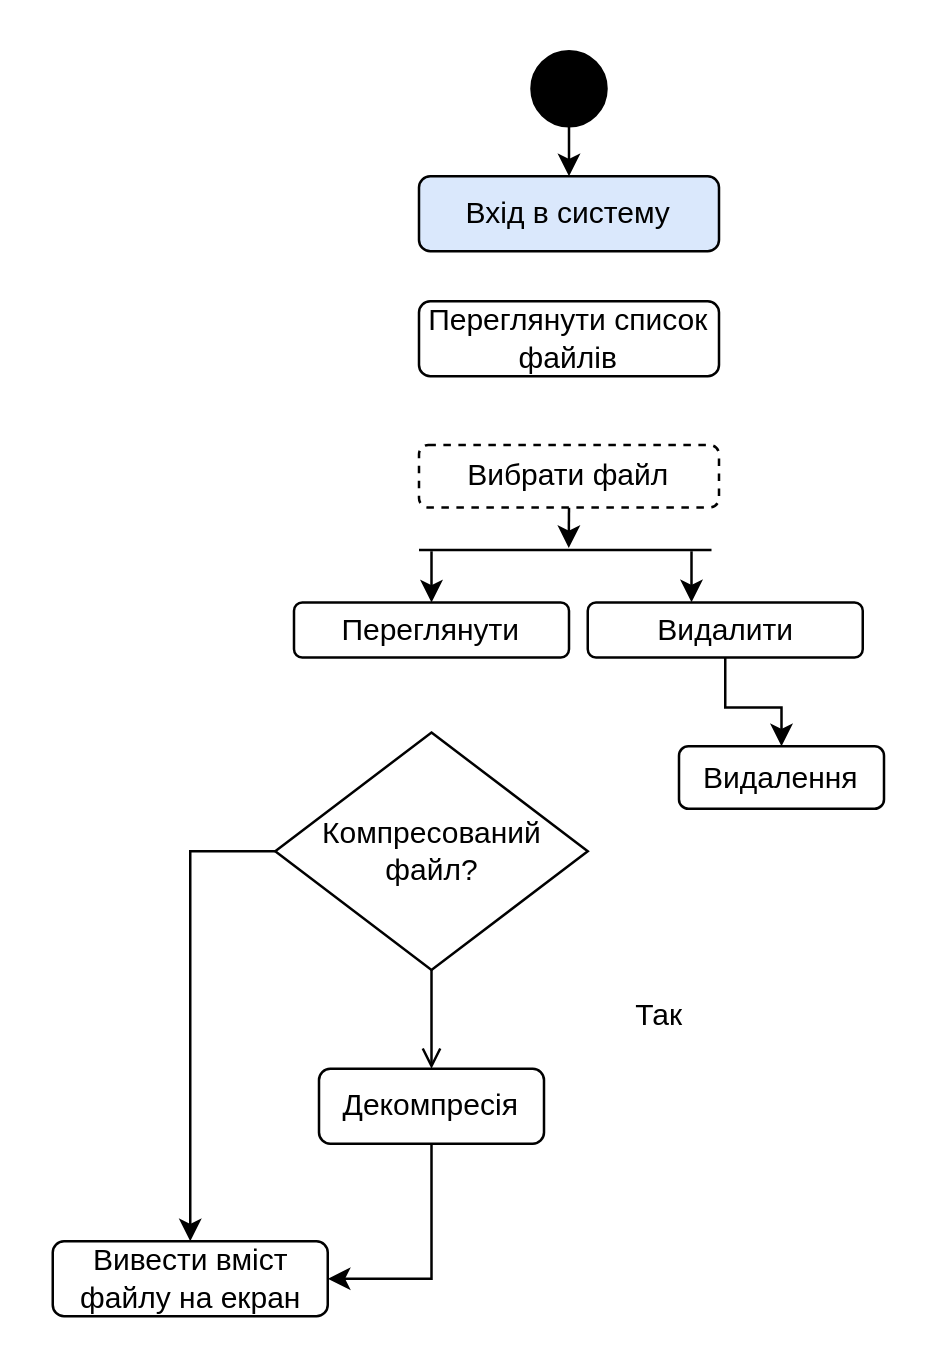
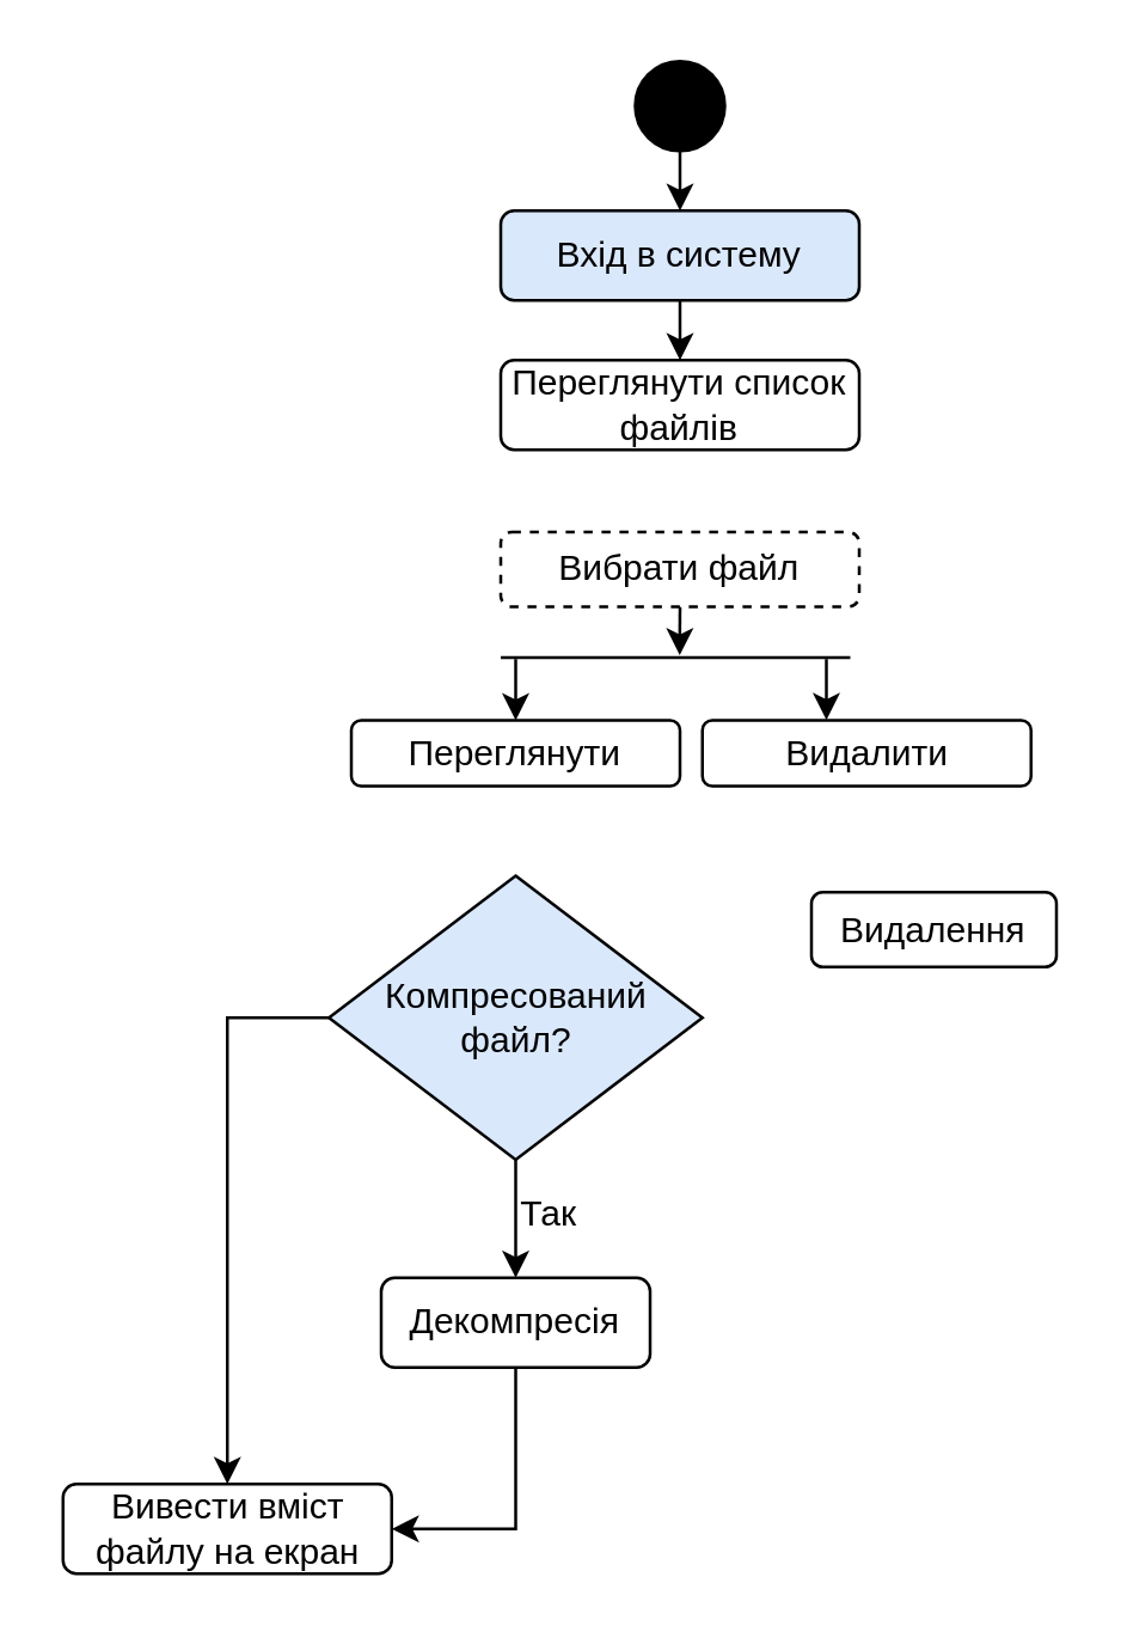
  <mxCell id="0" />
  <mxCell id="1" parent="0" />
  <mxCell id="2" value="" style="ellipse;whiteSpace=wrap;html=1;strokeColor=#000000;fillColor=#000000;" parent="1" vertex="1"><mxGeometry x="212" y="20" width="30" height="30" as="geometry" /></mxCell>
  <mxCell id="3" value="" style="endArrow=classic;html=1;exitX=0.5;exitY=1;exitDx=0;exitDy=0;" parent="1" source="2" edge="1"><mxGeometry width="50" height="50" relative="1" as="geometry"><mxPoint x="214" y="100" as="sourcePoint" /><mxPoint x="227" y="70" as="targetPoint" /></mxGeometry></mxCell>
  <mxCell id="4" value="Вхід в систему" style="rounded=1;whiteSpace=wrap;html=1;strokeColor=#000000;fillColor=#dae8fc;" parent="1" vertex="1"><mxGeometry x="167" y="70" width="120" height="30" as="geometry" /></mxCell>
+ <mxCell id="5" value="" style="endArrow=classic;html=1;exitX=0.5;exitY=1;exitDx=0;exitDy=0;" parent="1" source="4" target="6" edge="1"><mxGeometry width="50" height="50" relative="1" as="geometry"><mxPoint x="164" y="170" as="sourcePoint" /><mxPoint x="227" y="150" as="targetPoint" /></mxGeometry></mxCell>
  <mxCell id="6" value="Переглянути список файлів" style="rounded=1;whiteSpace=wrap;html=1;strokeColor=#000000;fillColor=#FFFFFF;" parent="1" vertex="1"><mxGeometry x="167" y="120" width="120" height="30" as="geometry" /></mxCell>
  <mxCell id="7" style="edgeStyle=orthogonalEdgeStyle;rounded=0;orthogonalLoop=1;jettySize=auto;html=1;exitX=0.5;exitY=1;exitDx=0;exitDy=0;entryX=0.512;entryY=0.46;entryDx=0;entryDy=0;entryPerimeter=0;" edge="1" parent="1" source="8" target="17"><mxGeometry relative="1" as="geometry" /></mxCell>
  <mxCell id="8" value="Вибрати файл" style="rounded=1;whiteSpace=wrap;html=1;fontFamily=Helvetica;fontSize=12;fontColor=#000000;align=center;strokeColor=#000000;fillColor=#FFFFFF;dashed=1;" parent="1" vertex="1"><mxGeometry x="167" y="177.5" width="120" height="25" as="geometry" /></mxCell>
  <mxCell id="9" value="Переглянути" style="rounded=1;whiteSpace=wrap;html=1;fontFamily=Helvetica;fontSize=12;fontColor=#000000;align=center;strokeColor=#000000;fillColor=#FFFFFF;" parent="1" vertex="1"><mxGeometry x="117" y="240.5" width="110" height="22" as="geometry" /></mxCell>
  <mxCell id="10" value="" style="edgeStyle=orthogonalEdgeStyle;rounded=0;orthogonalLoop=1;jettySize=auto;html=1;entryX=0.5;entryY=0;entryDx=0;entryDy=0;exitX=0;exitY=0.5;exitDx=0;exitDy=0;" parent="1" source="12" target="16" edge="1"><mxGeometry relative="1" as="geometry"><mxPoint x="52" y="500" as="targetPoint" /><Array as="points"><mxPoint x="76" y="340" /></Array></mxGeometry></mxCell>
- <mxCell id="11" value="" style="edgeStyle=orthogonalEdgeStyle;rounded=0;orthogonalLoop=1;jettySize=auto;html=1;endArrow=open;" parent="1" source="12" target="15" edge="1"><mxGeometry relative="1" as="geometry" /></mxCell>
- <mxCell id="12" value="Компресований файл?" style="rhombus;whiteSpace=wrap;html=1;strokeColor=#000000;fillColor=#FFFFFF;" parent="1" vertex="1"><mxGeometry x="109.5" y="292.5" width="125" height="95" as="geometry" /></mxCell>
+ <mxCell id="11" value="" style="edgeStyle=orthogonalEdgeStyle;rounded=0;orthogonalLoop=1;jettySize=auto;html=1;" parent="1" source="12" target="15" edge="1"><mxGeometry relative="1" as="geometry" /></mxCell>
+ <mxCell id="12" value="Компресований файл?" style="rhombus;whiteSpace=wrap;html=1;strokeColor=#000000;fillColor=#dae8fc;" parent="1" vertex="1"><mxGeometry x="109.5" y="292.5" width="125" height="95" as="geometry" /></mxCell>
  <mxCell id="13" value="Видалення" style="rounded=1;whiteSpace=wrap;html=1;strokeColor=#000000;fillColor=#FFFFFF;" parent="1" vertex="1"><mxGeometry x="271" y="298" width="82" height="25" as="geometry" /></mxCell>
  <mxCell id="14" value="" style="edgeStyle=orthogonalEdgeStyle;rounded=0;orthogonalLoop=1;jettySize=auto;html=1;exitX=0.5;exitY=0;exitDx=0;exitDy=0;" parent="1" source="15" target="16" edge="1"><mxGeometry relative="1" as="geometry"><Array as="points"><mxPoint x="172" y="511" /></Array></mxGeometry></mxCell>
  <mxCell id="15" value="Декомпресія" style="rounded=1;whiteSpace=wrap;html=1;strokeColor=#000000;fillColor=#FFFFFF;direction=west;" parent="1" vertex="1"><mxGeometry x="127" y="427" width="90" height="30" as="geometry" /></mxCell>
  <mxCell id="16" value="Вивести вміст файлу на екран" style="rounded=1;whiteSpace=wrap;html=1;strokeColor=#000000;fillColor=#FFFFFF;" parent="1" vertex="1"><mxGeometry x="20.5" y="496" width="110" height="30" as="geometry" /></mxCell>
  <mxCell id="17" value="" style="line;strokeWidth=1;fillColor=none;align=left;verticalAlign=middle;spacingTop=-1;spacingLeft=3;spacingRight=3;rotatable=0;labelPosition=right;points=[];portConstraint=eastwest;" vertex="1" parent="1"><mxGeometry x="167" y="210" width="117" height="19" as="geometry" /></mxCell>
  <mxCell id="18" value="" style="edgeStyle=orthogonalEdgeStyle;rounded=0;orthogonalLoop=1;jettySize=auto;html=1;entryX=0.5;entryY=0;entryDx=0;entryDy=0;" edge="1" parent="1" target="9"><mxGeometry relative="1" as="geometry"><mxPoint x="172" y="220" as="sourcePoint" /><mxPoint x="215" y="320" as="targetPoint" /></mxGeometry></mxCell>
- <mxCell id="19" style="edgeStyle=orthogonalEdgeStyle;rounded=0;orthogonalLoop=1;jettySize=auto;html=1;exitX=0.5;exitY=1;exitDx=0;exitDy=0;entryX=0.5;entryY=0;entryDx=0;entryDy=0;" edge="1" parent="1" source="20" target="13"><mxGeometry relative="1" as="geometry" /></mxCell>
  <mxCell id="20" value="Видалити" style="rounded=1;whiteSpace=wrap;html=1;fontFamily=Helvetica;fontSize=12;fontColor=#000000;align=center;strokeColor=#000000;fillColor=#FFFFFF;" vertex="1" parent="1"><mxGeometry x="234.5" y="240.5" width="110" height="22" as="geometry" /></mxCell>
  <mxCell id="21" value="" style="edgeStyle=orthogonalEdgeStyle;rounded=0;orthogonalLoop=1;jettySize=auto;html=1;entryX=0.5;entryY=0;entryDx=0;entryDy=0;" edge="1" parent="1"><mxGeometry relative="1" as="geometry"><mxPoint x="276" y="220" as="sourcePoint" /><mxPoint x="276" y="240.4" as="targetPoint" /></mxGeometry></mxCell>
- <mxCell id="22" value="Так&lt;br&gt;" style="text;html=1;resizable=0;points=[];autosize=1;align=left;verticalAlign=top;spacingTop=-4;" vertex="1" parent="1"><mxGeometry x="252" y="396" width="22" height="22" as="geometry" /></mxCell>
+ <mxCell id="22" value="Так&lt;br&gt;" style="text;html=1;resizable=0;points=[];autosize=1;align=left;verticalAlign=top;spacingTop=-4;" vertex="1" parent="1"><mxGeometry x="172" y="396" width="22" height="22" as="geometry" /></mxCell>
